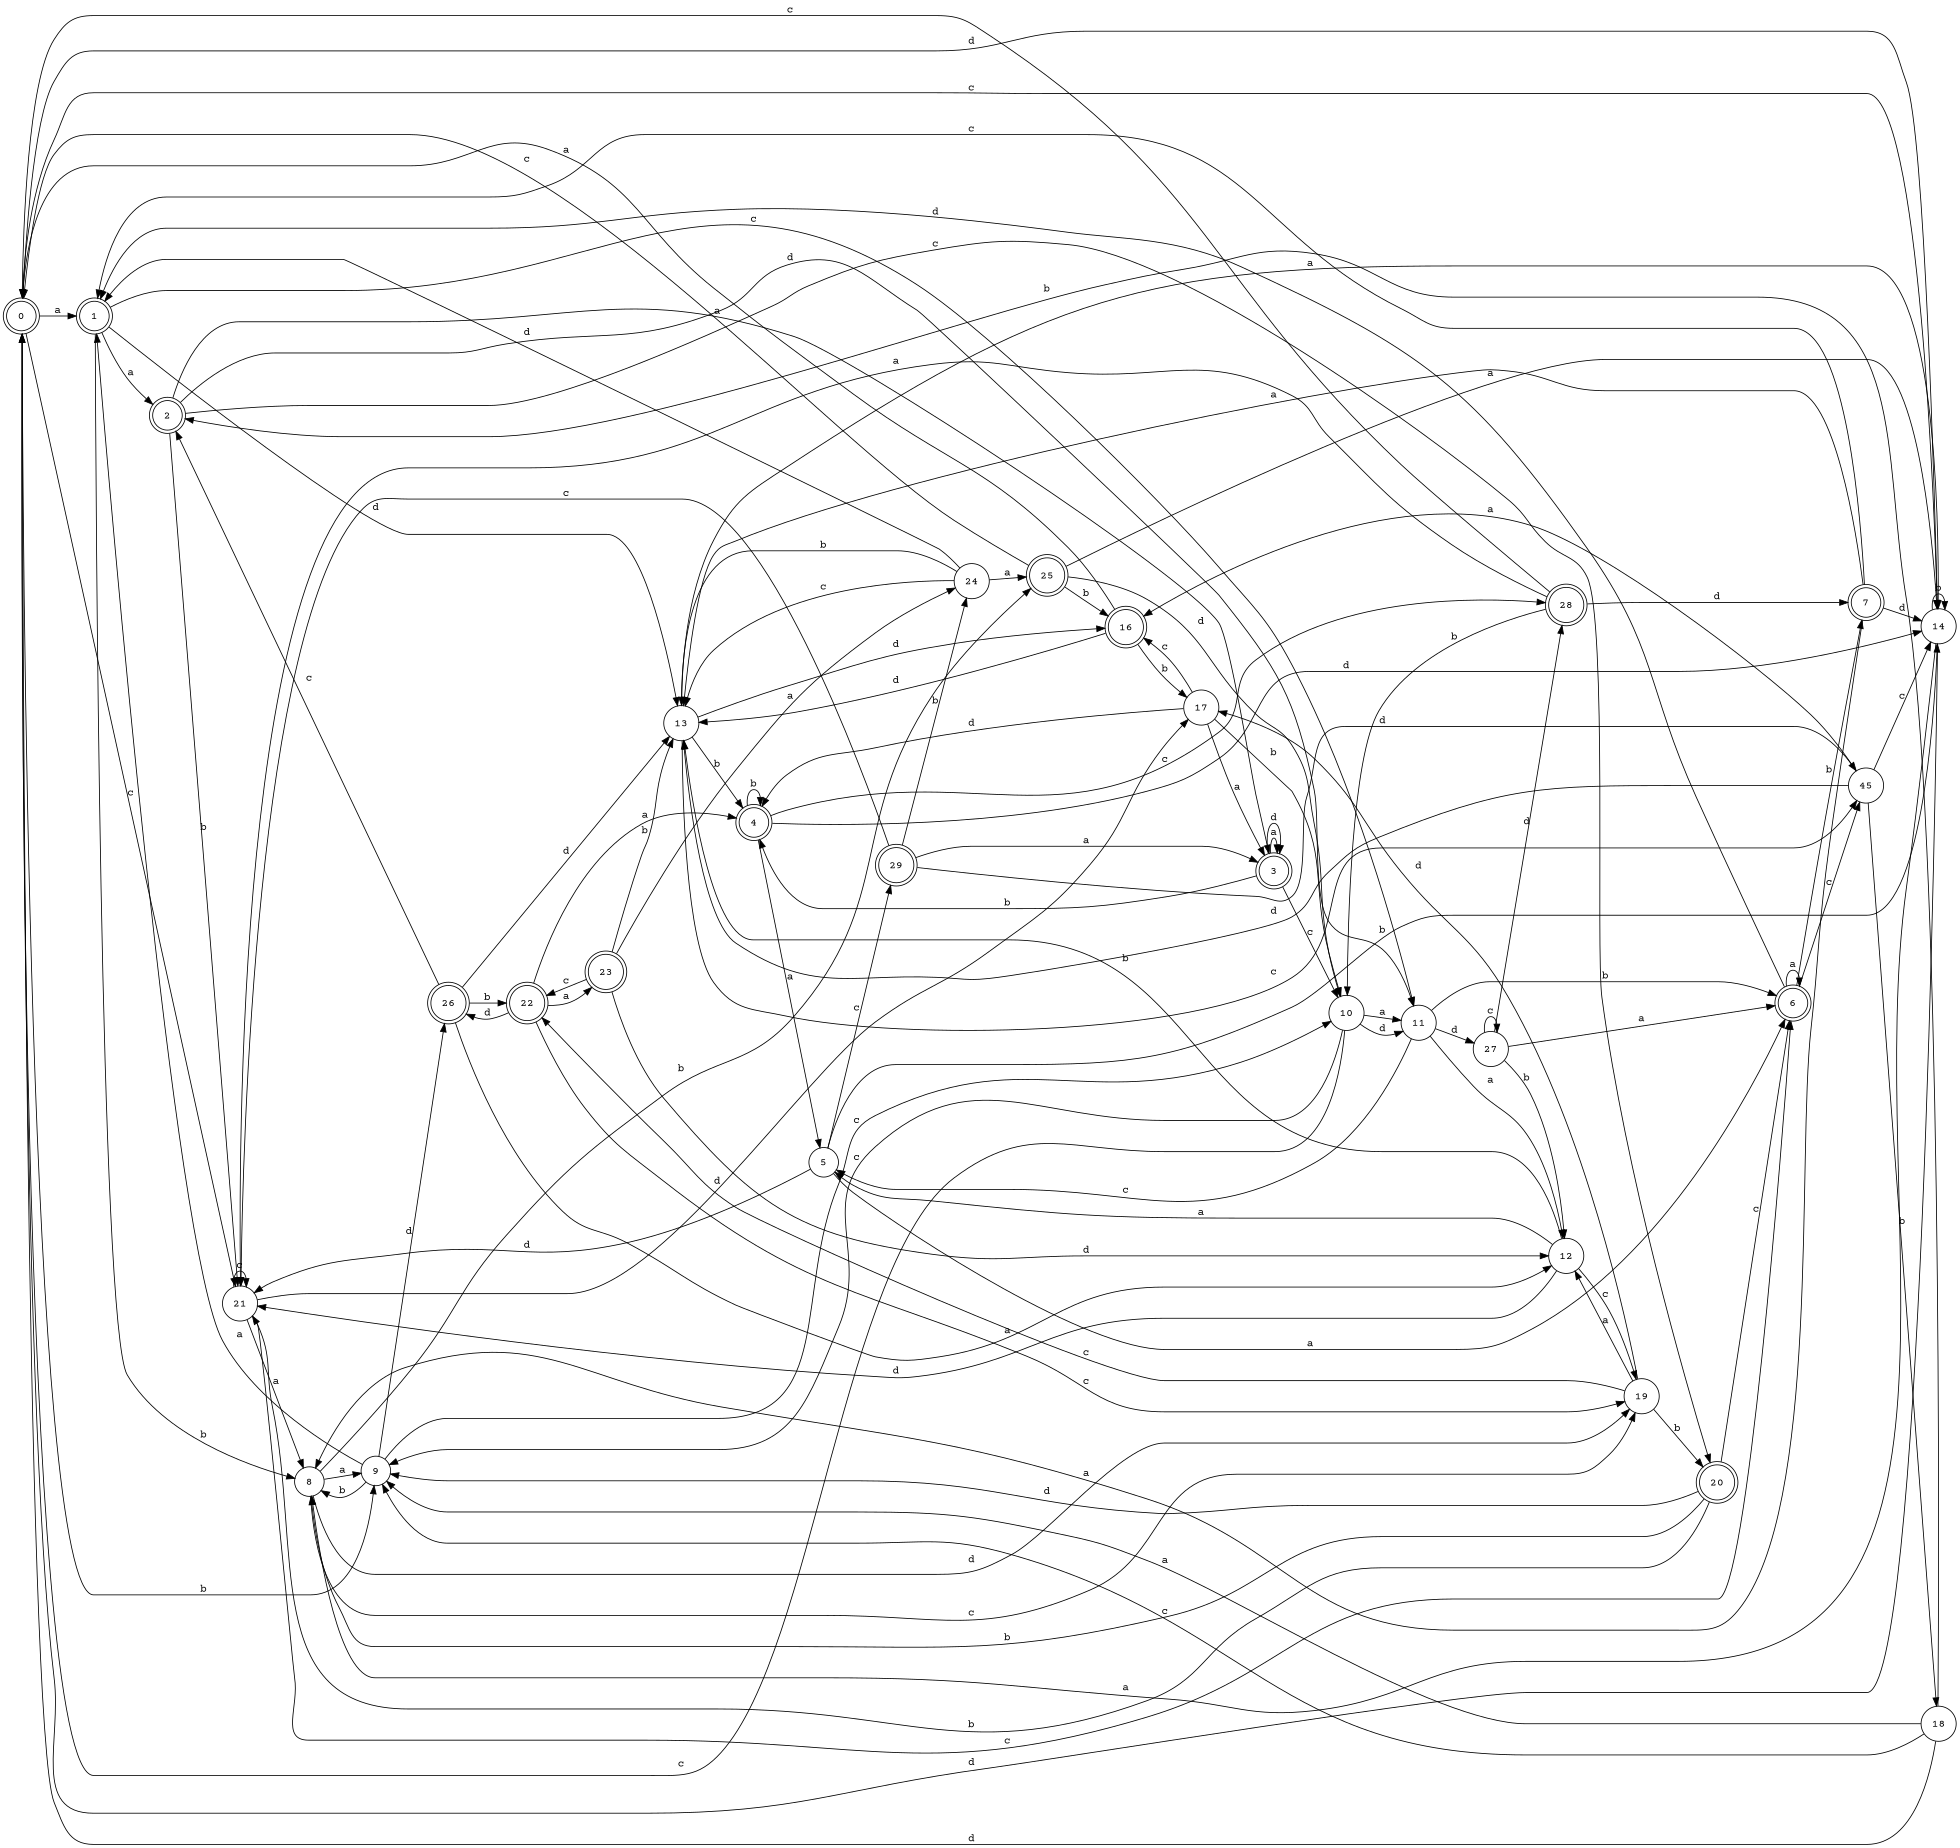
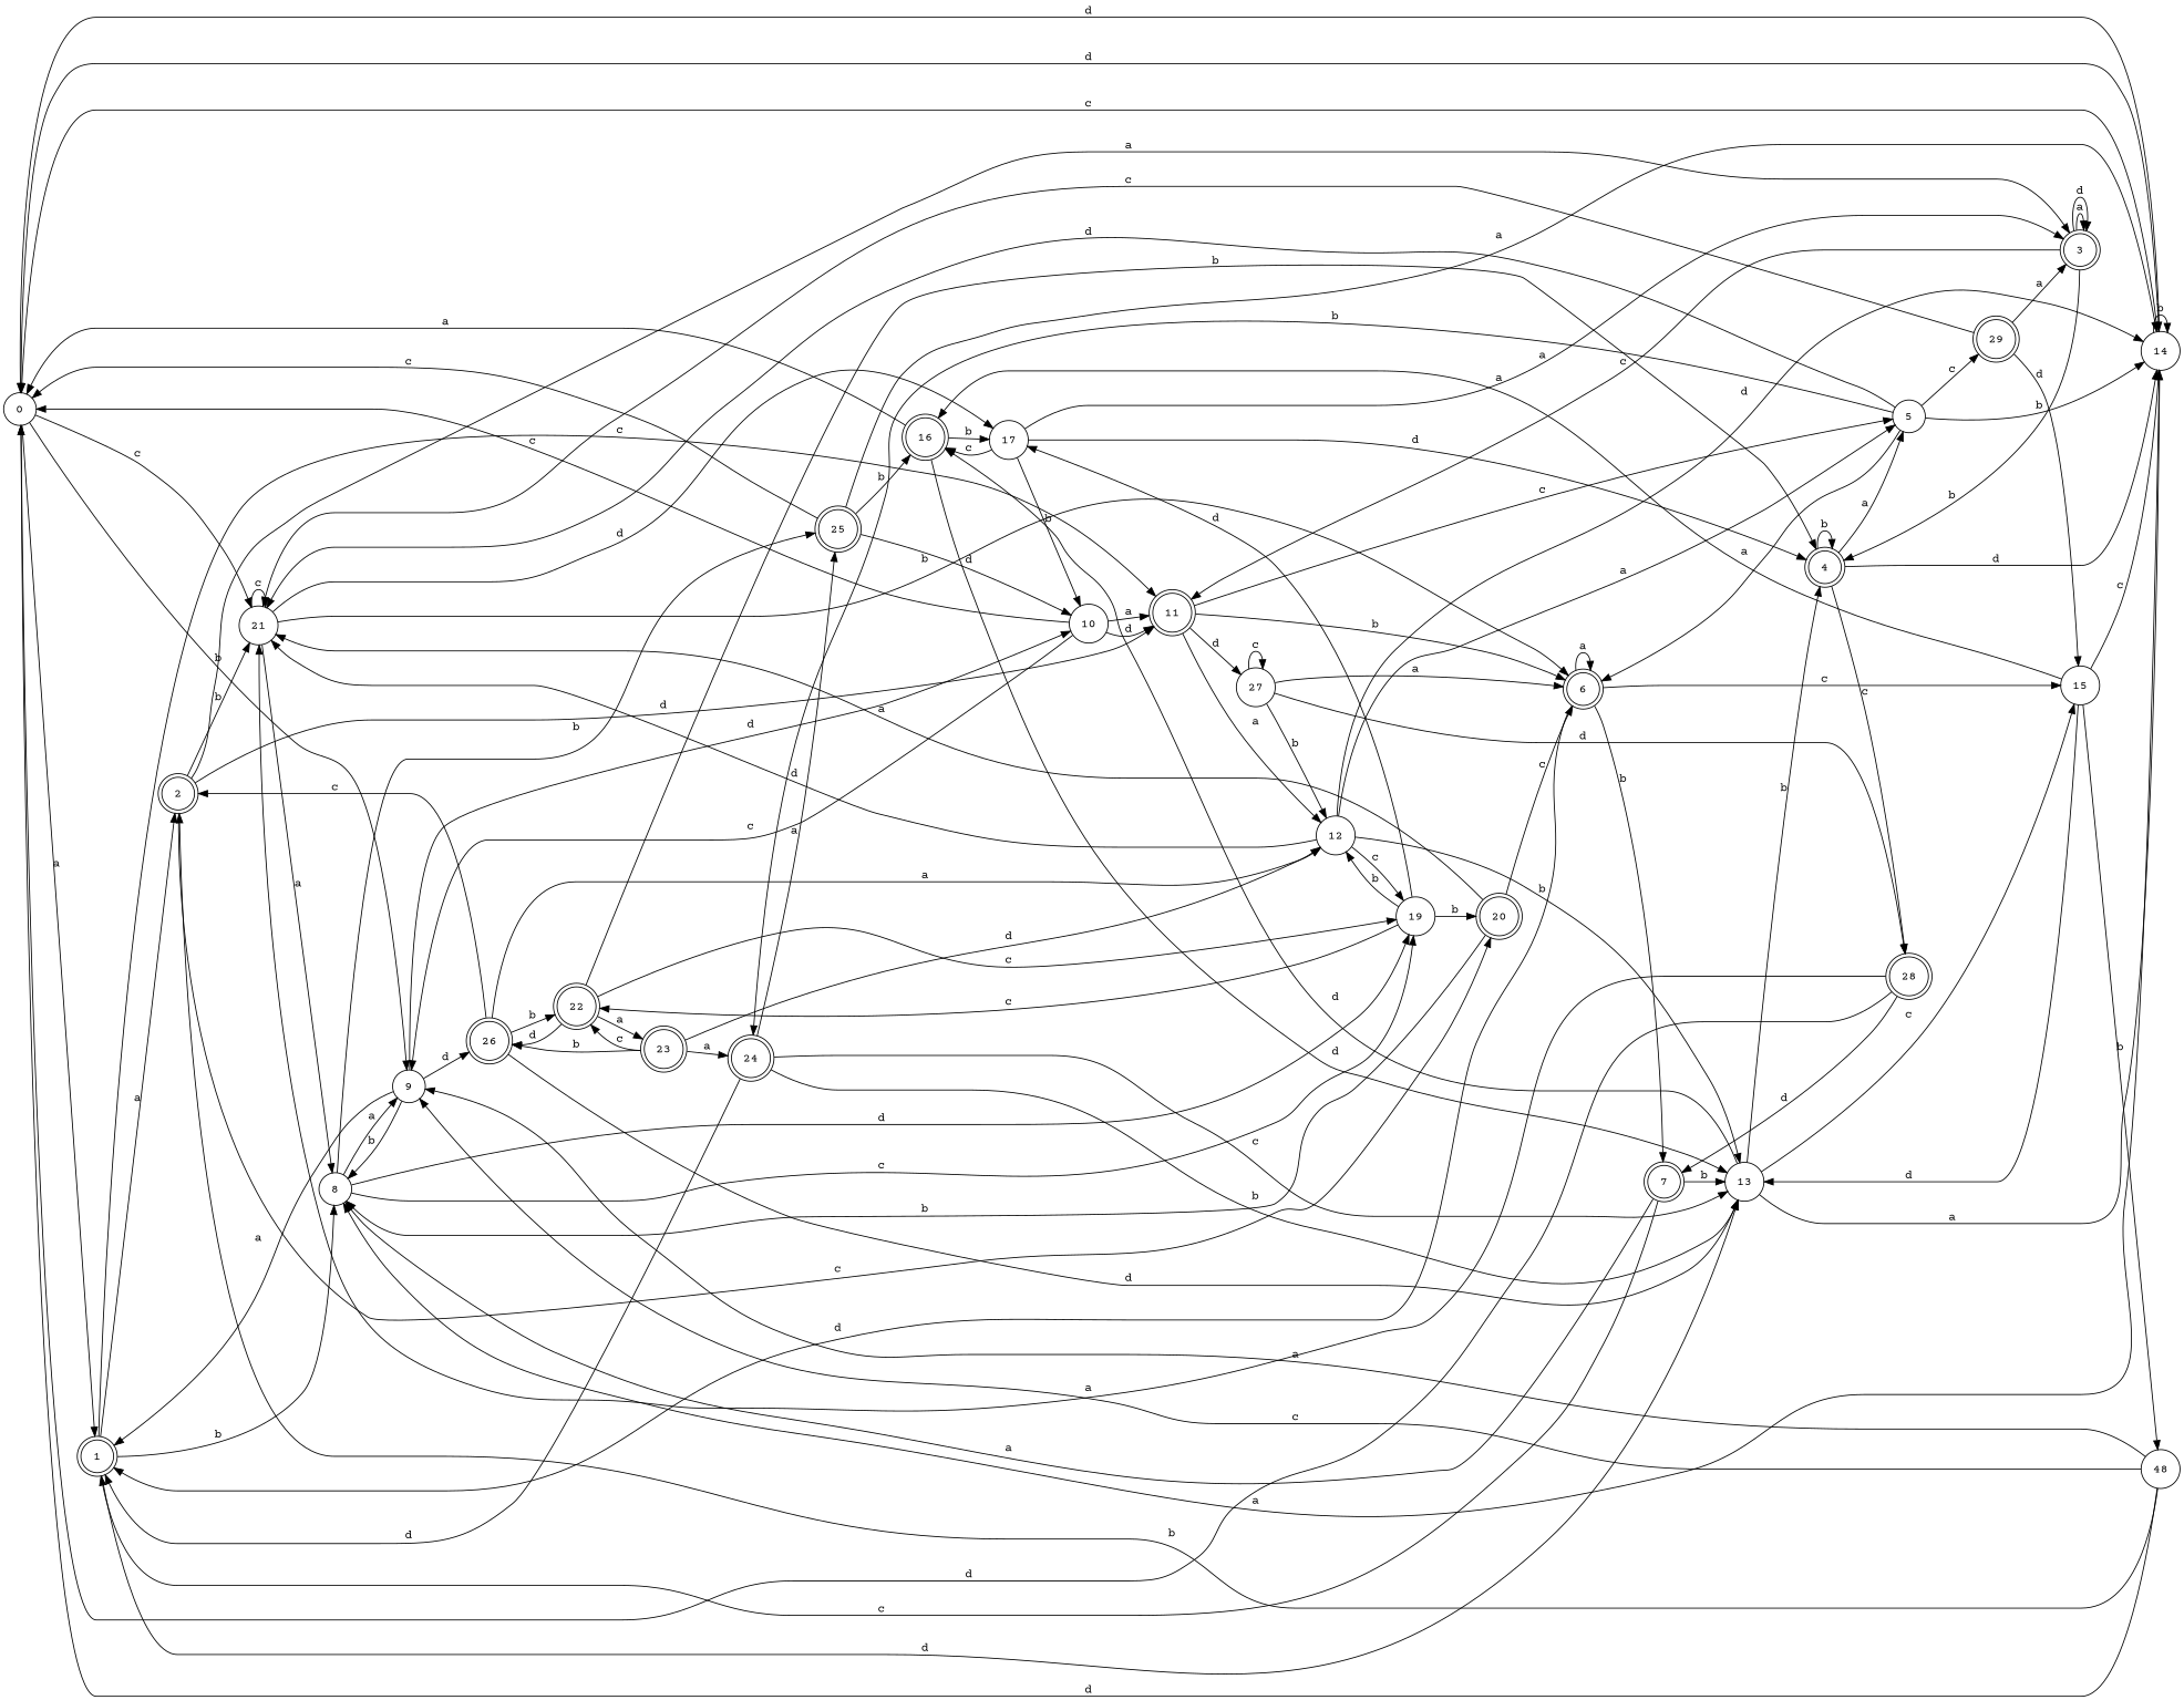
  digraph {
    fontname="Courier Prime"
    rankdir=LR
    node [color=black fillcolor=white fontname="Courier Prime" shape=circle style=filled]
    edge [fontname="Courier Prime"]
-   n1 [label=0 shape=doublecircle]
+   n1 [label=0]
    n2 [label=1 shape=doublecircle style="rounded,filled"]
    n3 [label=9]
    n4 [label=14]
    n5 [label=21]
    n6 [label=2 shape=doublecircle style="rounded,filled"]
    n7 [label=8]
-   n8 [label=11]
+   n8 [label=11 shape=doublecircle]
    n9 [label=13]
    n10 [label=10]
    n11 [label=26 shape=doublecircle style="rounded,filled"]
    n12 [label=6 shape=doublecircle style="rounded,filled"]
    n13 [label=17]
    n14 [label=3 shape=doublecircle style="rounded,filled"]
    n15 [label=20 shape=doublecircle style="rounded,filled"]
    n16 [label=19]
    n17 [label=25 shape=doublecircle style="rounded,filled"]
    n18 [label=5]
    n19 [label=12]
    n20 [label=27]
    n21 [label=4 shape=doublecircle style="rounded,filled"]
-   n22 [label=45]
+   n22 [label=15]
    n23 [label=16 shape=doublecircle style="rounded,filled"]
    n24 [label=28 shape=doublecircle style="rounded,filled"]
    n25 [label=29 shape=doublecircle style="rounded,filled"]
    n26 [label=7 shape=doublecircle style="rounded,filled"]
-   n27 [label=24 style="rounded,filled"]
-   n28 [label=18]
+   n27 [label=24 shape=doublecircle style="rounded,filled"]
+   n28 [label=48]
    n29 [label=22 shape=doublecircle style="rounded,filled"]
    n30 [label=23 shape=doublecircle style="rounded,filled"]
    n1 -> n2 [label=a]
    n1 -> n3 [label=b]
    n1 -> n4 [label=d]
    n1 -> n5 [label=c]
    n2 -> n6 [label=a]
    n2 -> n7 [label=b]
    n2 -> n8 [label=c]
    n2 -> n9 [label=d]
    n3 -> n2 [label=a]
    n3 -> n7 [label=b]
-   n3 -> n10 [label=c]
+   n3 -> n10 [label=d]
    n3 -> n11 [label=d]
    n4 -> n1 [label=c]
    n4 -> n1 [label=d]
    n4 -> n4 [label=b]
    n4 -> n7 [label=a]
    n5 -> n5 [label=c]
    n5 -> n7 [label=a]
-   n5 -> n12 [label=c]
+   n5 -> n12 [label=b]
    n5 -> n13 [label=d]
    n6 -> n5 [label=b]
    n6 -> n8 [label=d]
    n6 -> n14 [label=a]
    n6 -> n15 [label=c]
    n7 -> n3 [label=a]
    n7 -> n16 [label=c]
    n7 -> n16 [label=d]
    n7 -> n17 [label=b]
    n8 -> n12 [label=b]
    n8 -> n18 [label=c]
    n8 -> n19 [label=a]
    n8 -> n20 [label=d]
    n9 -> n4 [label=a]
    n9 -> n21 [label=b]
    n9 -> n22 [label=c]
    n9 -> n23 [label=d]
    n10 -> n1 [label=c]
    n10 -> n3 [label=c]
    n10 -> n8 [label=a]
    n10 -> n8 [label=d]
    n11 -> n6 [label=c]
    n11 -> n9 [label=d]
    n11 -> n19 [label=a]
    n11 -> n29 [label=b]
    n12 -> n2 [label=d]
    n12 -> n12 [label=a]
    n12 -> n22 [label=c]
    n12 -> n26 [label=b]
    n13 -> n10 [label=b]
    n13 -> n14 [label=a]
    n13 -> n21 [label=d]
    n13 -> n23 [label=c]
-   n14 -> n10 [label=c]
+   n14 -> n8 [label=c]
    n14 -> n14 [label=a]
    n14 -> n14 [label=d]
    n14 -> n21 [label=b]
-   n15 -> n3 [label=d]
-   n15 -> n5 [label=b]
+   n15 -> n5 [label=a]
    n15 -> n7 [label=b]
    n15 -> n12 [label=c]
    n16 -> n13 [label=d]
    n16 -> n15 [label=b]
-   n16 -> n19 [label=a]
+   n16 -> n19 [label=b]
    n16 -> n29 [label=c]
    n17 -> n1 [label=c]
    n17 -> n4 [label=a]
    n17 -> n10 [label=d]
    n17 -> n23 [label=b]
    n18 -> n4 [label=b]
    n18 -> n5 [label=d]
    n18 -> n12 [label=a]
    n18 -> n25 [label=c]
    n19 -> n5 [label=d]
    n19 -> n9 [label=b]
    n19 -> n16 [label=c]
    n19 -> n18 [label=a]
    n20 -> n12 [label=a]
    n20 -> n19 [label=b]
    n20 -> n20 [label=c]
    n20 -> n24 [label=d]
    n21 -> n4 [label=d]
    n21 -> n18 [label=a]
    n21 -> n21 [label=b]
    n21 -> n24 [label=c]
    n22 -> n4 [label=c]
    n22 -> n9 [label=d]
    n22 -> n23 [label=a]
    n22 -> n28 [label=b]
    n23 -> n1 [label=a]
    n23 -> n9 [label=d]
    n23 -> n13 [label=b]
-   n24 -> n1 [label=c]
+   n24 -> n1 [label=d]
    n24 -> n5 [label=a]
-   n24 -> n10 [label=b]
    n24 -> n26 [label=d]
    n25 -> n5 [label=c]
    n25 -> n14 [label=a]
    n25 -> n22 [label=d]
-   n25 -> n27 [label=b]
+   n18 -> n27 [label=b]
    n26 -> n2 [label=c]
-   n26 -> n4 [label=d]
+   n19 -> n4 [label=d]
    n26 -> n7 [label=a]
-   n26 -> n9 [label=a]
+   n26 -> n9 [label=b]
    n27 -> n2 [label=d]
    n27 -> n9 [label=b]
    n27 -> n9 [label=c]
    n27 -> n17 [label=a]
    n28 -> n1 [label=d]
    n28 -> n3 [label=a]
    n28 -> n3 [label=c]
    n28 -> n6 [label=b]
    n29 -> n11 [label=d]
    n29 -> n16 [label=c]
-   n29 -> n21 [label=a]
+   n29 -> n21 [label=b]
    n29 -> n30 [label=a]
-   n30 -> n9 [label=b]
+   n30 -> n11 [label=b]
    n30 -> n19 [label=d]
    n30 -> n27 [label=a]
    n30 -> n29 [label=c]
  }
